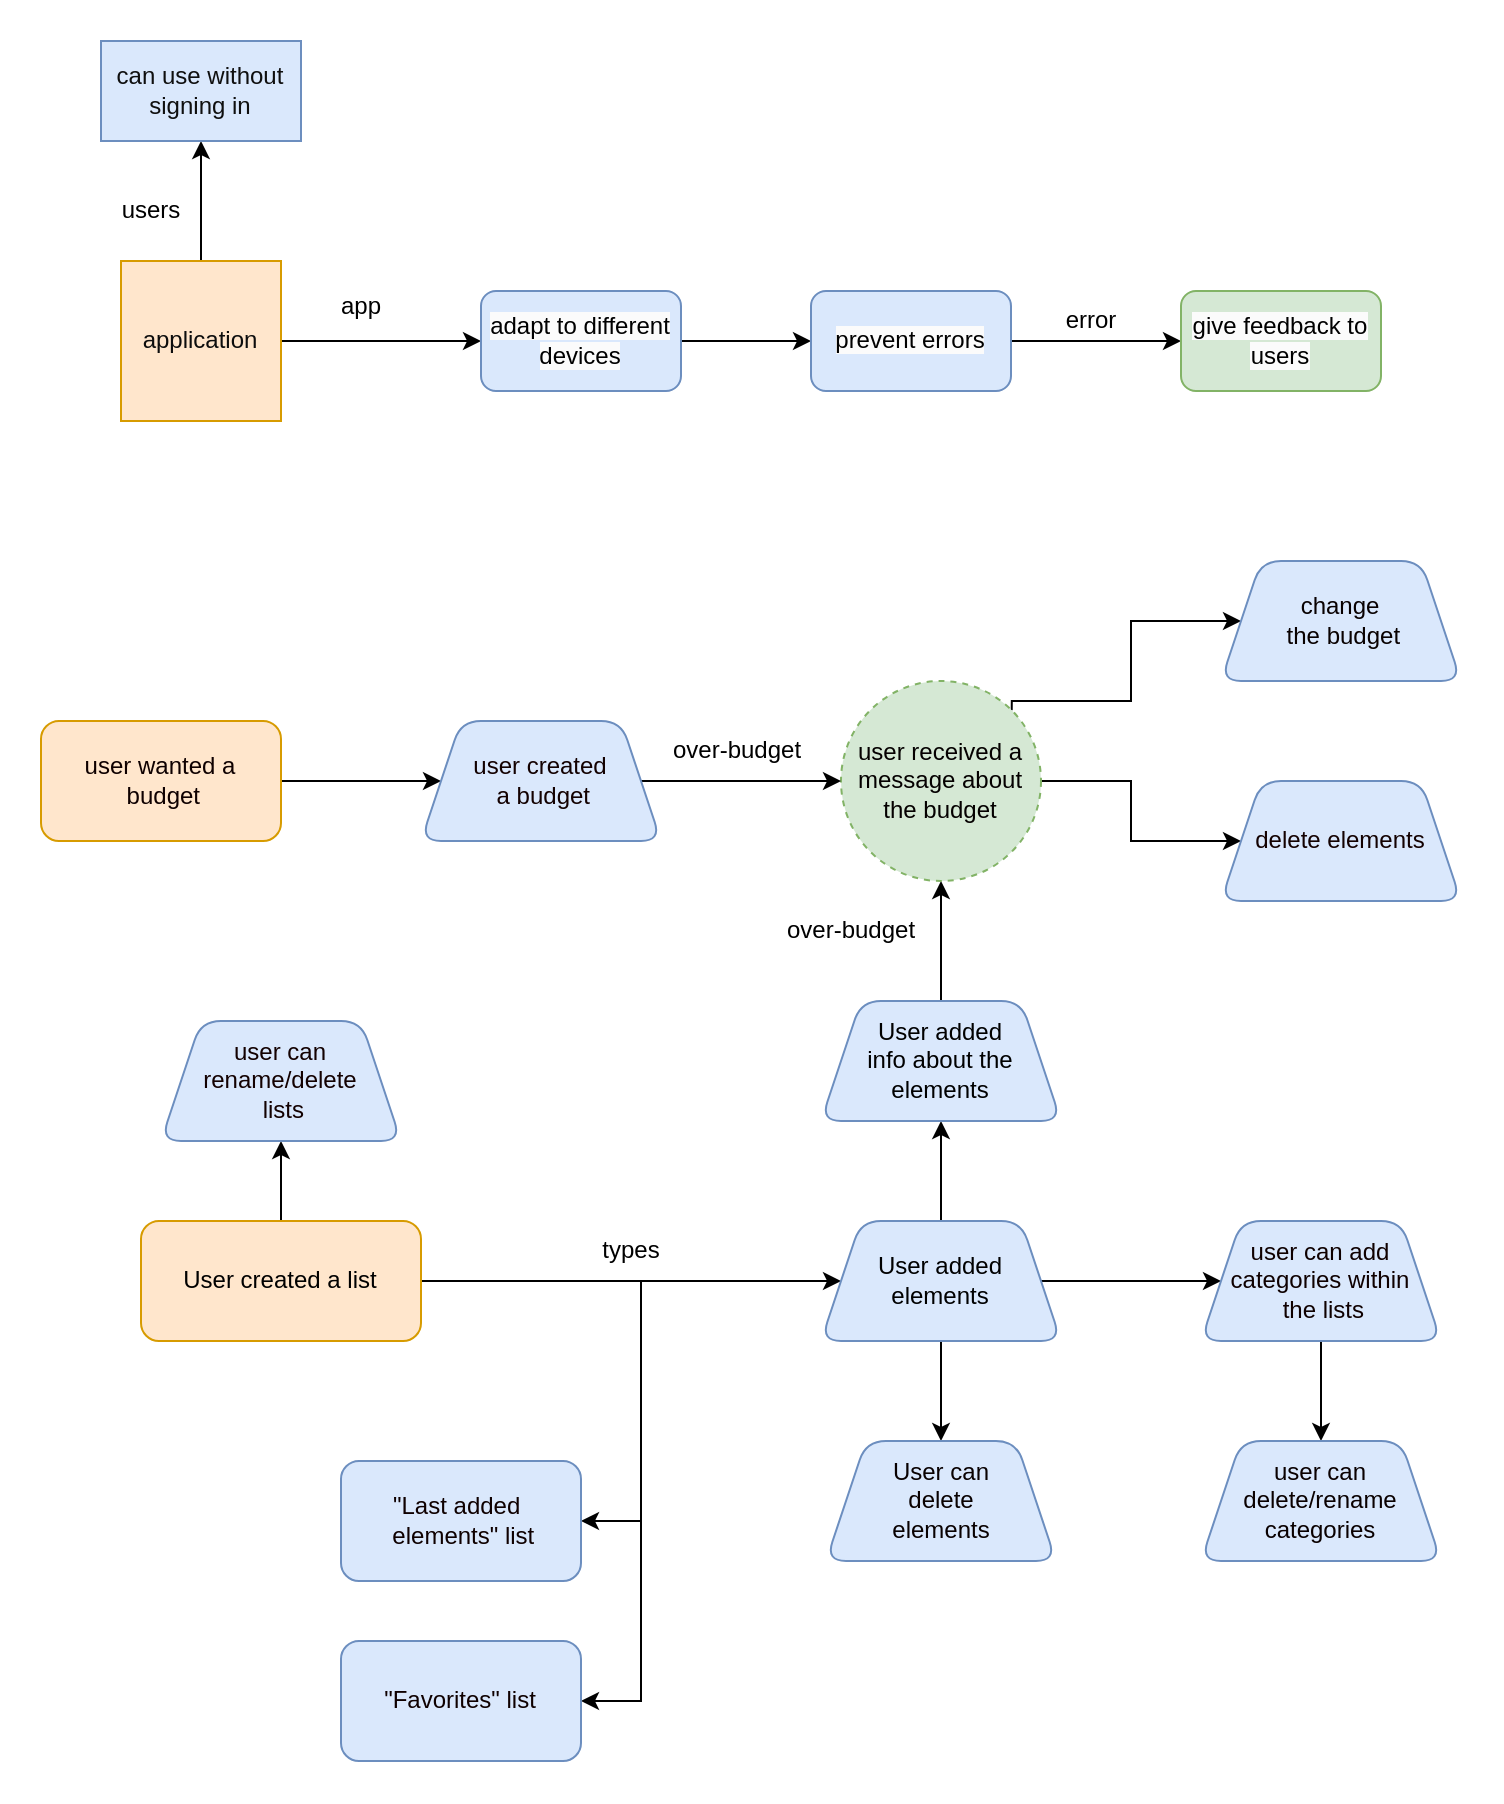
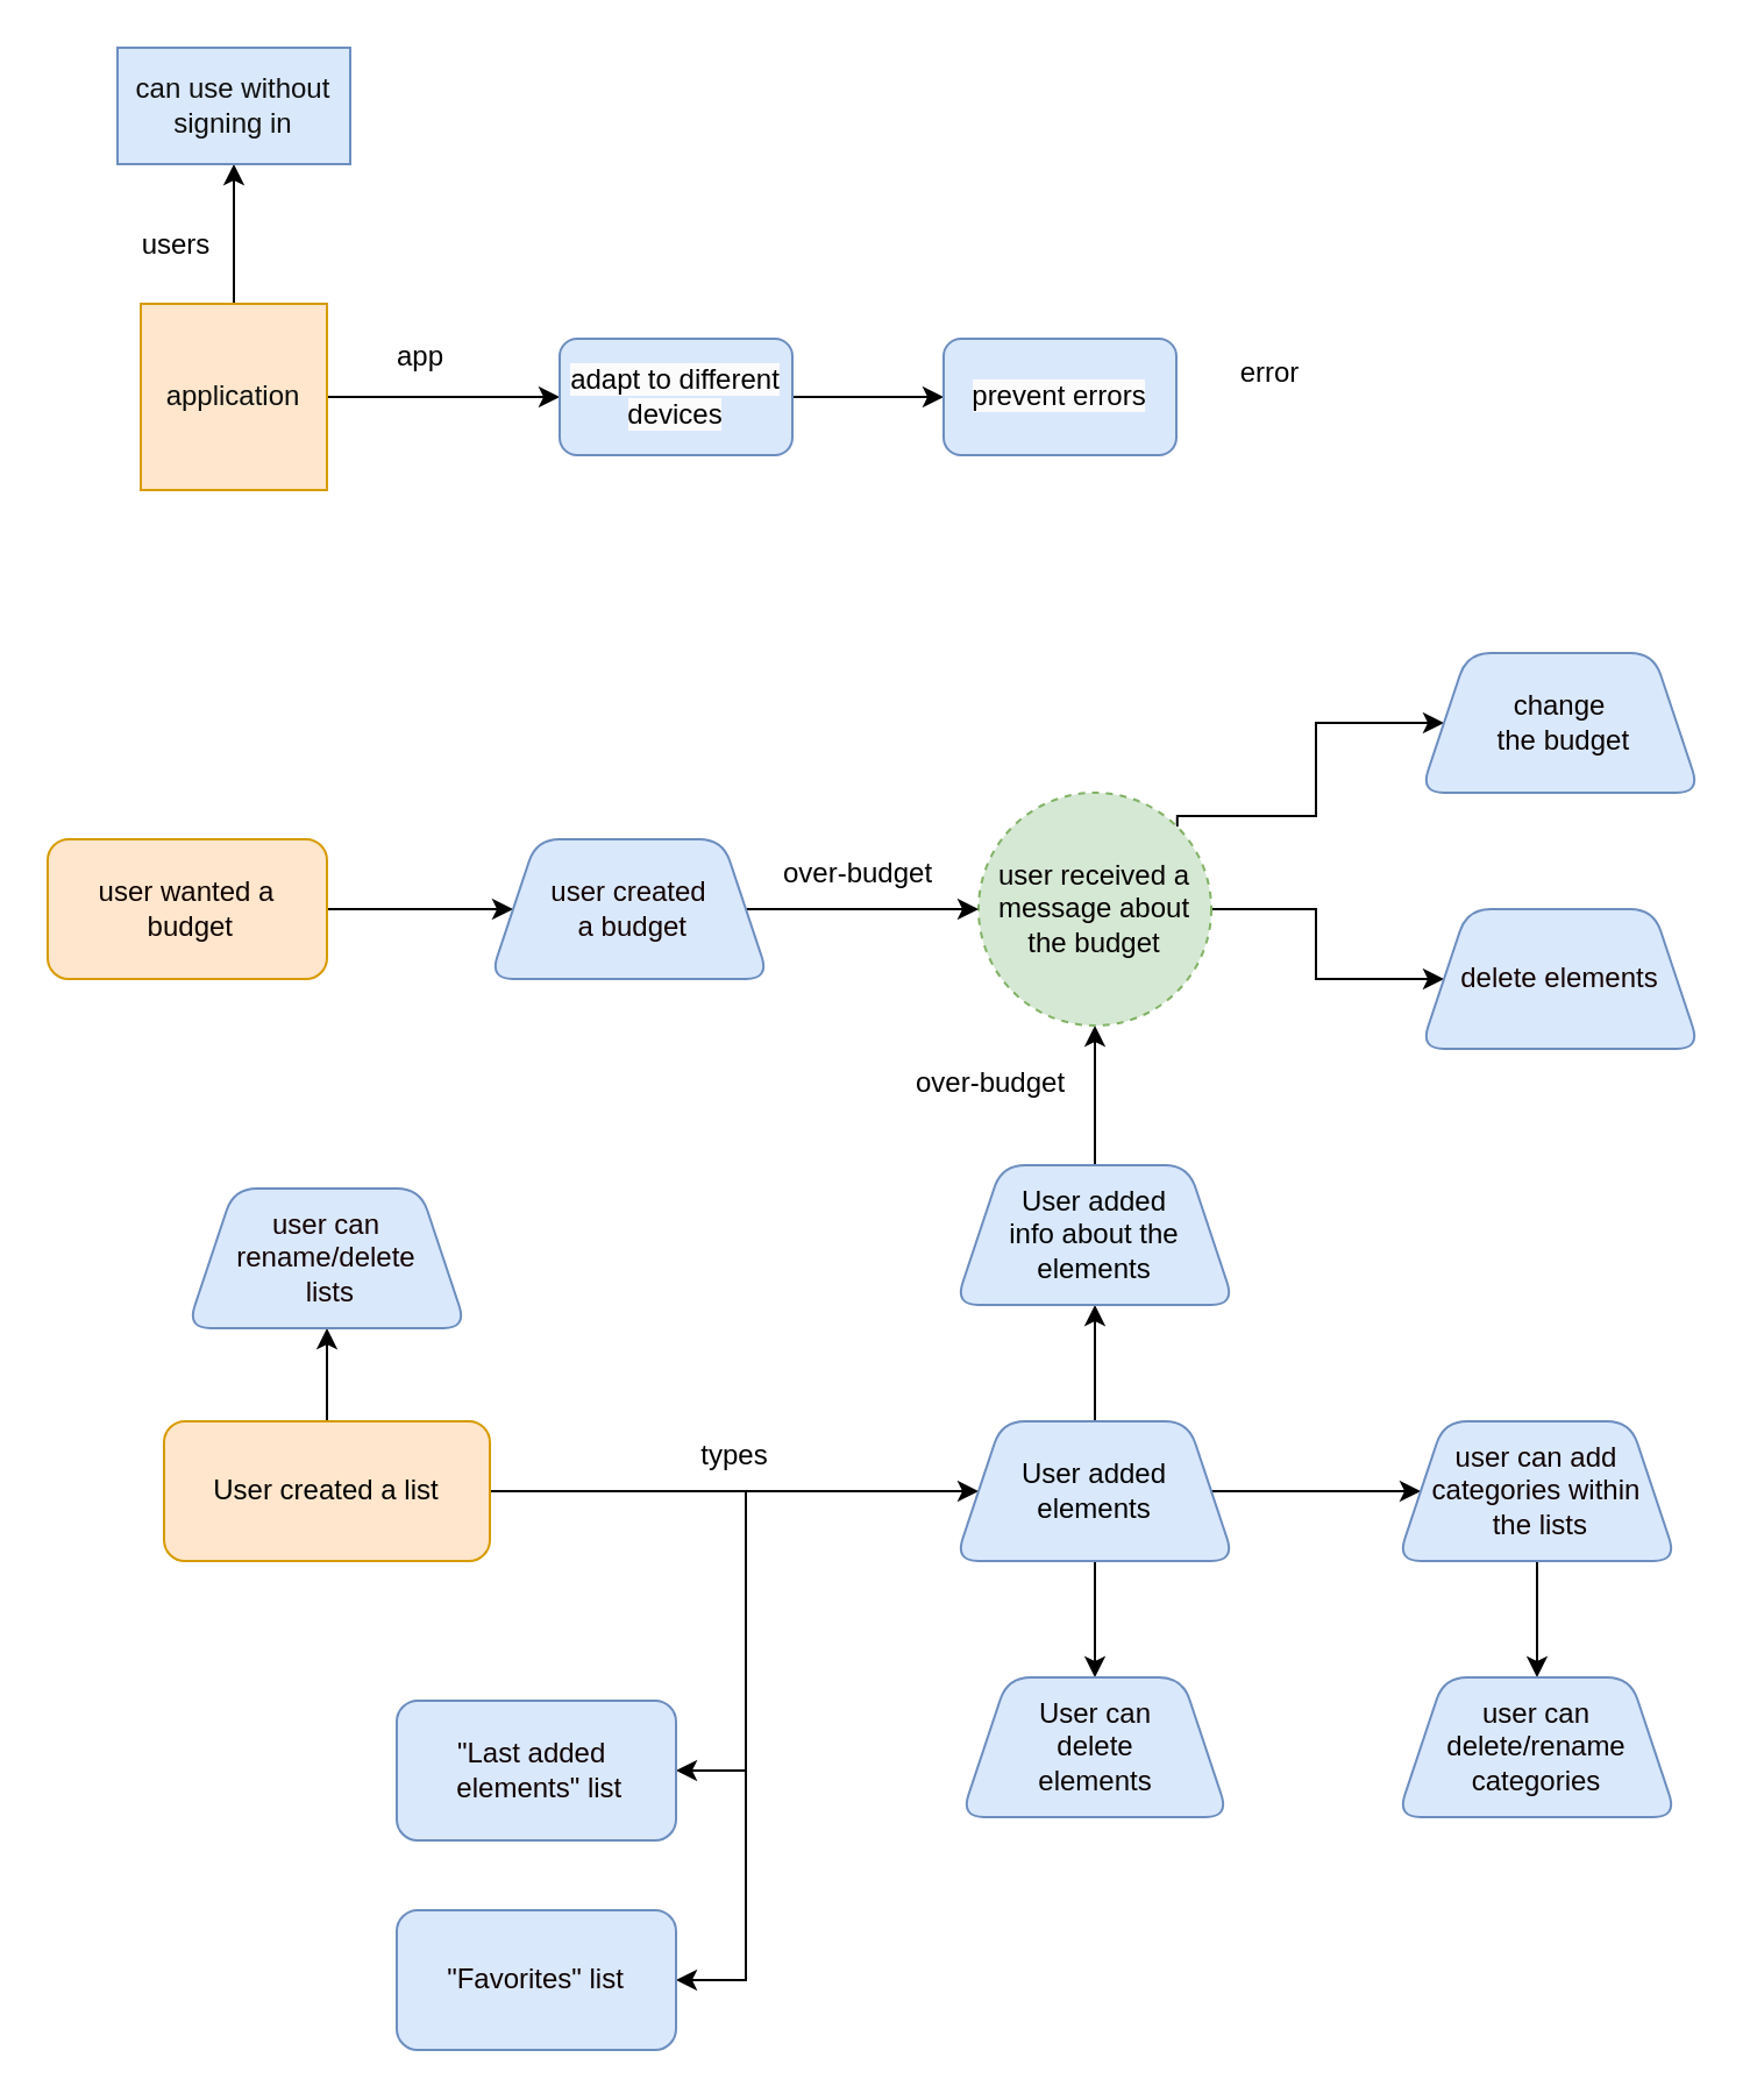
  <mxCell id="0" />
  <mxCell id="1" parent="0" />
  <mxCell id="2" value="" style="edgeStyle=orthogonalEdgeStyle;rounded=0;orthogonalLoop=1;jettySize=auto;html=1;" parent="1" source="6" target="12" edge="1"><mxGeometry relative="1" as="geometry" /></mxCell>
  <mxCell id="3" style="edgeStyle=orthogonalEdgeStyle;rounded=0;orthogonalLoop=1;jettySize=auto;html=1;entryX=1;entryY=0.5;entryDx=0;entryDy=0;" parent="1" target="24" edge="1"><mxGeometry relative="1" as="geometry"><mxPoint x="100" y="640" as="sourcePoint" /><Array as="points"><mxPoint x="320" y="640" /><mxPoint x="320" y="760" /></Array></mxGeometry></mxCell>
  <mxCell id="4" style="edgeStyle=orthogonalEdgeStyle;rounded=0;orthogonalLoop=1;jettySize=auto;html=1;entryX=1;entryY=0.5;entryDx=0;entryDy=0;exitX=1;exitY=0.5;exitDx=0;exitDy=0;" parent="1" source="6" target="23" edge="1"><mxGeometry relative="1" as="geometry"><Array as="points"><mxPoint x="320" y="640" /><mxPoint x="320" y="850" /></Array></mxGeometry></mxCell>
  <mxCell id="5" value="" style="edgeStyle=orthogonalEdgeStyle;rounded=0;orthogonalLoop=1;jettySize=auto;html=1;" parent="1" source="6" target="30" edge="1"><mxGeometry relative="1" as="geometry" /></mxCell>
  <mxCell id="6" value="&lt;font color=&quot;#000000&quot;&gt;User created a list&lt;/font&gt;" style="rounded=1;whiteSpace=wrap;html=1;fillColor=#ffe6cc;strokeColor=#d79b00;" parent="1" vertex="1"><mxGeometry y="610" width="140" height="60" as="geometry" x="70" /></mxCell>
  <mxCell id="7" value="" style="edgeStyle=orthogonalEdgeStyle;rounded=0;orthogonalLoop=1;jettySize=auto;html=1;" parent="1" source="8" target="27" edge="1"><mxGeometry relative="1" as="geometry" /></mxCell>
  <mxCell id="8" value="&lt;font color=&quot;#0f0000&quot;&gt;user wanted a&lt;br&gt;&amp;nbsp;budget&lt;/font&gt;" style="rounded=1;whiteSpace=wrap;html=1;fillColor=#ffe6cc;strokeColor=#d79b00;" parent="1" vertex="1"><mxGeometry x="20" y="360" width="120" height="60" as="geometry" /></mxCell>
  <mxCell id="9" value="" style="edgeStyle=orthogonalEdgeStyle;rounded=0;orthogonalLoop=1;jettySize=auto;html=1;" parent="1" source="12" target="14" edge="1"><mxGeometry relative="1" as="geometry" /></mxCell>
  <mxCell id="10" value="" style="edgeStyle=orthogonalEdgeStyle;rounded=0;orthogonalLoop=1;jettySize=auto;html=1;" parent="1" source="12" target="16" edge="1"><mxGeometry relative="1" as="geometry" /></mxCell>
  <mxCell id="11" value="" style="edgeStyle=orthogonalEdgeStyle;rounded=0;orthogonalLoop=1;jettySize=auto;html=1;" parent="1" source="12" target="28" edge="1"><mxGeometry relative="1" as="geometry" /></mxCell>
  <mxCell id="12" value="&lt;font color=&quot;#000000&quot;&gt;User added &lt;br&gt;elements&lt;/font&gt;" style="shape=trapezoid;perimeter=trapezoidPerimeter;whiteSpace=wrap;html=1;fixedSize=1;rounded=1;fillColor=#dae8fc;strokeColor=#6c8ebf;" parent="1" vertex="1"><mxGeometry x="410" y="610" width="120" height="60" as="geometry" /></mxCell>
  <mxCell id="13" value="" style="edgeStyle=orthogonalEdgeStyle;rounded=0;orthogonalLoop=1;jettySize=auto;html=1;" parent="1" source="14" target="31" edge="1"><mxGeometry relative="1" as="geometry" /></mxCell>
  <mxCell id="14" value="&lt;font color=&quot;#0f0000&quot;&gt;user can add&lt;br&gt;categories within&lt;br&gt;&amp;nbsp;the lists&lt;/font&gt;" style="shape=trapezoid;perimeter=trapezoidPerimeter;whiteSpace=wrap;html=1;fixedSize=1;rounded=1;fillColor=#dae8fc;strokeColor=#6c8ebf;" parent="1" vertex="1"><mxGeometry x="600" y="610" width="120" height="60" as="geometry" /></mxCell>
  <mxCell id="15" value="" style="edgeStyle=orthogonalEdgeStyle;rounded=0;orthogonalLoop=1;jettySize=auto;html=1;" parent="1" source="16" target="19" edge="1"><mxGeometry relative="1" as="geometry" /></mxCell>
  <mxCell id="16" value="&lt;font color=&quot;#000000&quot;&gt;User added &lt;br&gt;info about the elements&lt;/font&gt;" style="shape=trapezoid;perimeter=trapezoidPerimeter;whiteSpace=wrap;html=1;fixedSize=1;rounded=1;fillColor=#dae8fc;strokeColor=#6c8ebf;" parent="1" vertex="1"><mxGeometry x="410" y="500" width="120" height="60" as="geometry" /></mxCell>
  <mxCell id="17" value="" style="edgeStyle=orthogonalEdgeStyle;rounded=0;orthogonalLoop=1;jettySize=auto;html=1;entryX=0;entryY=0.5;entryDx=0;entryDy=0;exitX=1;exitY=0;exitDx=0;exitDy=0;" parent="1" source="19" target="21" edge="1"><mxGeometry relative="1" as="geometry"><Array as="points"><mxPoint x="505" y="350" /><mxPoint x="565" y="350" /><mxPoint x="565" y="310" /></Array></mxGeometry></mxCell>
  <mxCell id="18" value="" style="edgeStyle=orthogonalEdgeStyle;rounded=0;orthogonalLoop=1;jettySize=auto;html=1;" parent="1" source="19" target="22" edge="1"><mxGeometry relative="1" as="geometry" /></mxCell>
  <mxCell id="19" value="&lt;font color=&quot;#050000&quot;&gt;user received a message about the budget&lt;/font&gt;" style="ellipse;whiteSpace=wrap;html=1;rounded=1;fillColor=#d5e8d4;strokeColor=#82b366;dashed=1;" parent="1" vertex="1"><mxGeometry x="420" y="340" width="100" height="100" as="geometry" /></mxCell>
  <mxCell id="20" value="over-budget" style="text;html=1;align=center;verticalAlign=middle;resizable=0;points=[];autosize=1;strokeColor=none;fillColor=none;" parent="1" vertex="1"><mxGeometry x="380" y="450" width="90" height="30" as="geometry" /></mxCell>
  <mxCell id="21" value="&lt;font color=&quot;#090101&quot;&gt;change&lt;br&gt;&amp;nbsp;the budget&lt;/font&gt;" style="shape=trapezoid;perimeter=trapezoidPerimeter;whiteSpace=wrap;html=1;fixedSize=1;rounded=1;fillColor=#dae8fc;strokeColor=#6c8ebf;" parent="1" vertex="1"><mxGeometry x="610" y="280" width="120" height="60" as="geometry" /></mxCell>
  <mxCell id="22" value="&lt;font color=&quot;#130101&quot;&gt;delete elements&lt;/font&gt;" style="shape=trapezoid;perimeter=trapezoidPerimeter;whiteSpace=wrap;html=1;fixedSize=1;rounded=1;fillColor=#dae8fc;strokeColor=#6c8ebf;" parent="1" vertex="1"><mxGeometry x="610" y="390" width="120" height="60" as="geometry" /></mxCell>
  <mxCell id="23" value="&lt;font color=&quot;#0f0000&quot;&gt;&quot;Favorites&quot; list&lt;/font&gt;" style="rounded=1;whiteSpace=wrap;html=1;fillColor=#dae8fc;strokeColor=#6c8ebf;" parent="1" vertex="1"><mxGeometry x="170" y="820" width="120" height="60" as="geometry" /></mxCell>
  <mxCell id="24" value="&lt;font color=&quot;#0f0000&quot;&gt;&quot;Last added&amp;nbsp;&lt;br&gt;&amp;nbsp;elements&quot; list&lt;/font&gt;" style="rounded=1;whiteSpace=wrap;html=1;fillColor=#dae8fc;strokeColor=#6c8ebf;" parent="1" vertex="1"><mxGeometry x="170" y="730" width="120" height="60" as="geometry" /></mxCell>
  <mxCell id="25" value="types" style="text;html=1;align=center;verticalAlign=middle;resizable=0;points=[];autosize=1;strokeColor=none;fillColor=none;" parent="1" vertex="1"><mxGeometry x="290" y="610" width="50" height="30" as="geometry" /></mxCell>
  <mxCell id="26" value="" style="edgeStyle=orthogonalEdgeStyle;rounded=0;orthogonalLoop=1;jettySize=auto;html=1;" parent="1" source="27" target="19" edge="1"><mxGeometry relative="1" as="geometry" /></mxCell>
  <mxCell id="27" value="&lt;font color=&quot;#130101&quot;&gt;user created&lt;br&gt;&amp;nbsp;a budget&lt;/font&gt;" style="shape=trapezoid;perimeter=trapezoidPerimeter;whiteSpace=wrap;html=1;fixedSize=1;rounded=1;fillColor=#dae8fc;strokeColor=#6c8ebf;" parent="1" vertex="1"><mxGeometry x="210" y="360" width="120" height="60" as="geometry" /></mxCell>
  <mxCell id="28" value="&lt;font color=&quot;#090101&quot;&gt;User can &lt;br&gt;delete&lt;br&gt;elements&lt;/font&gt;" style="shape=trapezoid;perimeter=trapezoidPerimeter;whiteSpace=wrap;html=1;fixedSize=1;rounded=1;fillColor=#dae8fc;strokeColor=#6c8ebf;" parent="1" vertex="1"><mxGeometry x="412.5" y="720" width="115" height="60" as="geometry" /></mxCell>
  <mxCell id="29" value="over-budget" style="text;html=1;align=center;verticalAlign=middle;resizable=0;points=[];autosize=1;strokeColor=none;fillColor=none;" parent="1" vertex="1"><mxGeometry x="322.5" y="360" width="90" height="30" as="geometry" /></mxCell>
  <mxCell id="30" value="&lt;font color=&quot;#130101&quot;&gt;user can &lt;br&gt;rename/delete&lt;br&gt;&amp;nbsp;lists&lt;/font&gt;" style="shape=trapezoid;perimeter=trapezoidPerimeter;whiteSpace=wrap;html=1;fixedSize=1;rounded=1;fillColor=#dae8fc;strokeColor=#6c8ebf;" parent="1" vertex="1"><mxGeometry x="80" y="510" width="120" height="60" as="geometry" /></mxCell>
  <mxCell id="31" value="&lt;font color=&quot;#0a0000&quot;&gt;user can delete/rename categories&lt;/font&gt;" style="shape=trapezoid;perimeter=trapezoidPerimeter;whiteSpace=wrap;html=1;fixedSize=1;rounded=1;fillColor=#dae8fc;strokeColor=#6c8ebf;" parent="1" vertex="1"><mxGeometry x="600" y="720" width="120" height="60" as="geometry" /></mxCell>
  <mxCell id="32" value="" style="edgeStyle=orthogonalEdgeStyle;rounded=0;orthogonalLoop=1;jettySize=auto;html=1;" parent="1" source="34" target="35" edge="1"><mxGeometry relative="1" as="geometry" /></mxCell>
  <mxCell id="33" value="" style="edgeStyle=orthogonalEdgeStyle;rounded=0;orthogonalLoop=1;jettySize=auto;html=1;" parent="1" source="34" target="38" edge="1"><mxGeometry relative="1" as="geometry" /></mxCell>
  <mxCell id="34" value="&lt;font color=&quot;#0d0d0d&quot;&gt;application&lt;/font&gt;" style="whiteSpace=wrap;html=1;aspect=fixed;fillColor=#ffe6cc;strokeColor=#d79b00;" parent="1" vertex="1"><mxGeometry x="60" y="130" width="80" height="80" as="geometry" /></mxCell>
  <mxCell id="35" value="&lt;font color=&quot;#0f0f0f&quot;&gt;can use without signing in&lt;/font&gt;" style="whiteSpace=wrap;html=1;fillColor=#dae8fc;strokeColor=#6c8ebf;rounded=0;" parent="1" vertex="1"><mxGeometry x="50" y="20" width="100" height="50" as="geometry" /></mxCell>
  <mxCell id="36" value="users" style="text;html=1;align=center;verticalAlign=middle;resizable=0;points=[];autosize=1;strokeColor=none;fillColor=none;" parent="1" vertex="1"><mxGeometry x="50" y="90" width="50" height="30" as="geometry" /></mxCell>
  <mxCell id="37" value="" style="edgeStyle=orthogonalEdgeStyle;rounded=0;orthogonalLoop=1;jettySize=auto;html=1;" parent="1" source="38" target="41" edge="1"><mxGeometry relative="1" as="geometry" /></mxCell>
  <mxCell id="38" value="&lt;meta charset=&quot;utf-8&quot;&gt;&lt;span style=&quot;color: rgb(0, 0, 0); font-family: Helvetica; font-size: 12px; font-style: normal; font-variant-ligatures: normal; font-variant-caps: normal; font-weight: 400; letter-spacing: normal; orphans: 2; text-align: center; text-indent: 0px; text-transform: none; widows: 2; word-spacing: 0px; -webkit-text-stroke-width: 0px; background-color: rgb(251, 251, 251); text-decoration-thickness: initial; text-decoration-style: initial; text-decoration-color: initial; float: none; display: inline !important;&quot;&gt;adapt to different devices&lt;/span&gt;" style="rounded=1;whiteSpace=wrap;html=1;fillColor=#dae8fc;strokeColor=#6c8ebf;" parent="1" vertex="1"><mxGeometry x="240" y="145" width="100" height="50" as="geometry" /></mxCell>
  <mxCell id="39" value="app" style="text;html=1;align=center;verticalAlign=middle;resizable=0;points=[];autosize=1;strokeColor=none;fillColor=none;" parent="1" vertex="1"><mxGeometry x="160" y="138" width="40" height="30" as="geometry" /></mxCell>
- <mxCell id="40" value="" style="edgeStyle=orthogonalEdgeStyle;rounded=0;orthogonalLoop=1;jettySize=auto;html=1;" parent="1" source="41" target="42" edge="1"><mxGeometry relative="1" as="geometry" /></mxCell>
  <mxCell id="41" value="&lt;span style=&quot;color: rgb(0, 0, 0); font-family: Helvetica; font-size: 12px; font-style: normal; font-variant-ligatures: normal; font-variant-caps: normal; font-weight: 400; letter-spacing: normal; orphans: 2; text-align: center; text-indent: 0px; text-transform: none; widows: 2; word-spacing: 0px; -webkit-text-stroke-width: 0px; background-color: rgb(251, 251, 251); text-decoration-thickness: initial; text-decoration-style: initial; text-decoration-color: initial; float: none; display: inline !important;&quot;&gt;prevent errors&lt;/span&gt;" style="rounded=1;whiteSpace=wrap;html=1;fillColor=#dae8fc;strokeColor=#6c8ebf;" parent="1" vertex="1"><mxGeometry x="405" y="145" width="100" height="50" as="geometry" /></mxCell>
- <mxCell id="42" value="&lt;span style=&quot;color: rgb(0, 0, 0); font-family: Helvetica; font-size: 12px; font-style: normal; font-variant-ligatures: normal; font-variant-caps: normal; font-weight: 400; letter-spacing: normal; orphans: 2; text-align: center; text-indent: 0px; text-transform: none; widows: 2; word-spacing: 0px; -webkit-text-stroke-width: 0px; background-color: rgb(251, 251, 251); text-decoration-thickness: initial; text-decoration-style: initial; text-decoration-color: initial; float: none; display: inline !important;&quot;&gt;give feedback to users&lt;/span&gt;" style="rounded=1;whiteSpace=wrap;html=1;fillColor=#d5e8d4;strokeColor=#82b366;" parent="1" vertex="1"><mxGeometry x="590" y="145" width="100" height="50" as="geometry" /></mxCell>
  <mxCell id="43" value="error" style="text;html=1;align=center;verticalAlign=middle;resizable=0;points=[];autosize=1;strokeColor=none;fillColor=none;" parent="1" vertex="1"><mxGeometry x="520" y="145" width="50" height="30" as="geometry" /></mxCell>
